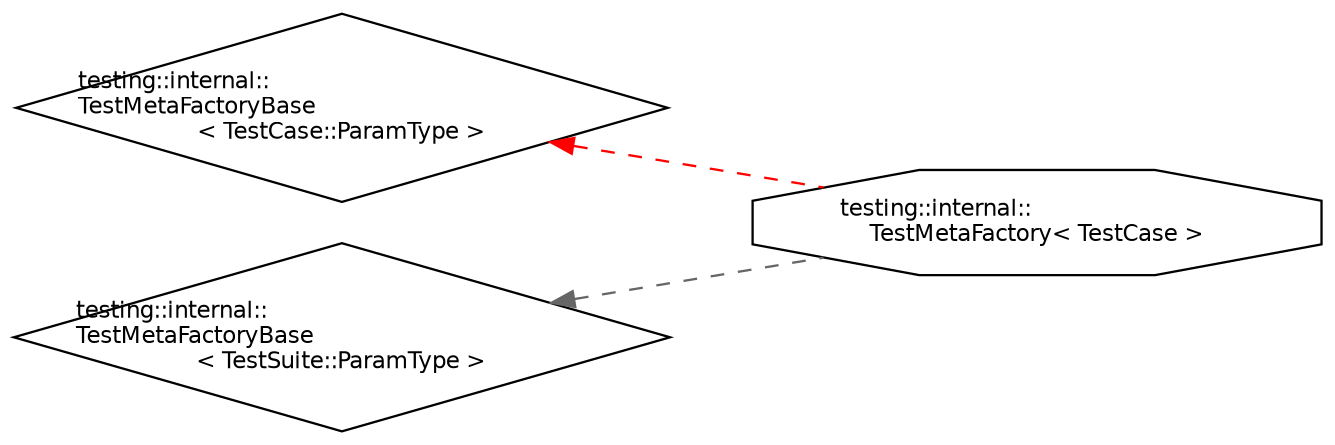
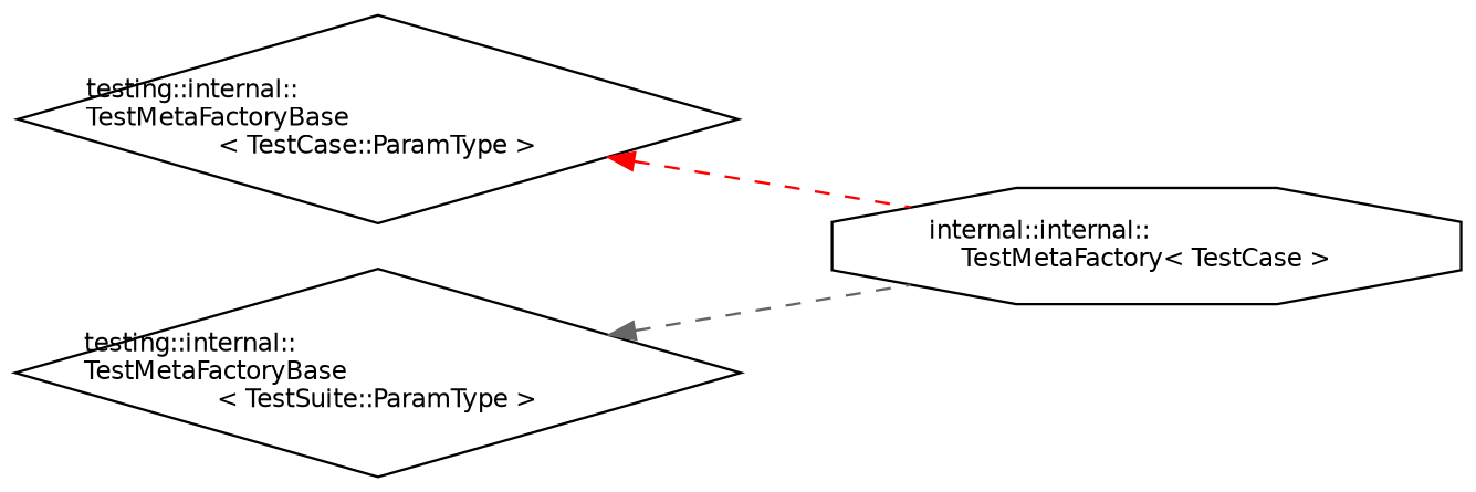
  digraph {
    rankdir=LR
    node [color=black fillcolor=white fontname=Helvetica fontsize=10 shape=diamond style=filled]
    edge [dir=back fontname=Helvetica fontsize=10 labelfontname=Helvetica labelfontsize=10 style=dashed]
    n1 [height=0.2 label="testing::internal::\lTestMetaFactoryBase\l\< TestCase::ParamType \>" width=0.4]
-   n2 [height=0.2 label="testing::internal::\lTestMetaFactory\< TestCase \>" shape=octagon width=0.4]
+   n2 [height=0.2 label="internal::internal::\lTestMetaFactory\< TestCase \>" shape=octagon width=0.4]
    n3 [height=0.2 label="testing::internal::\lTestMetaFactoryBase\l\< TestSuite::ParamType \>" width=0.4]
    n1 -> n2 [color=red]
    n3 -> n2 [color=gray40]
  }
